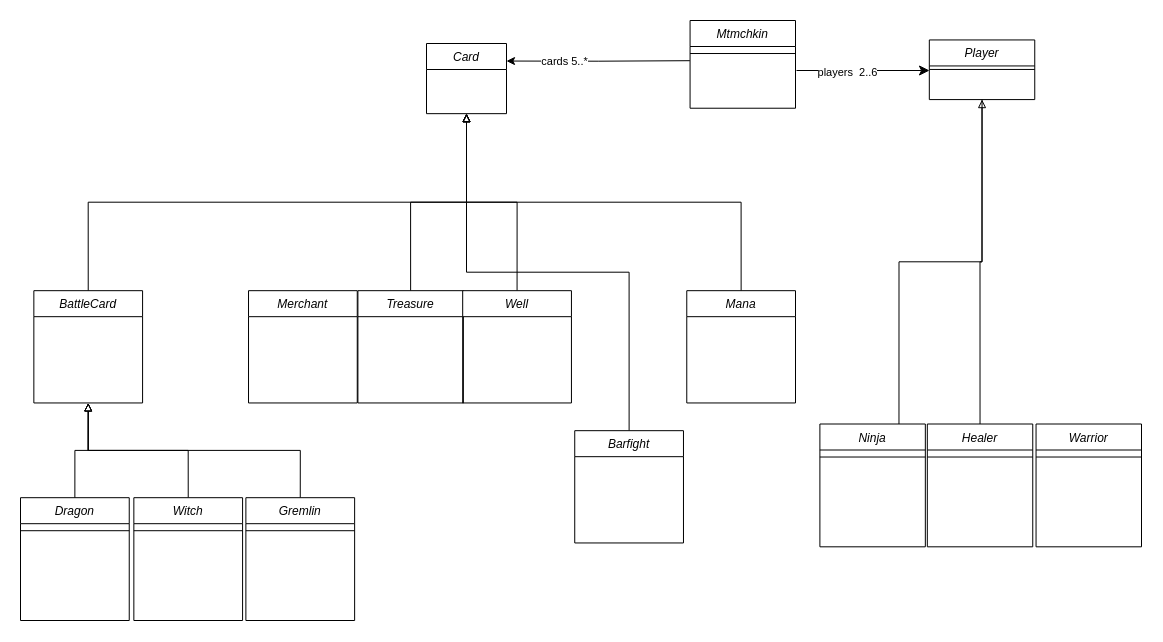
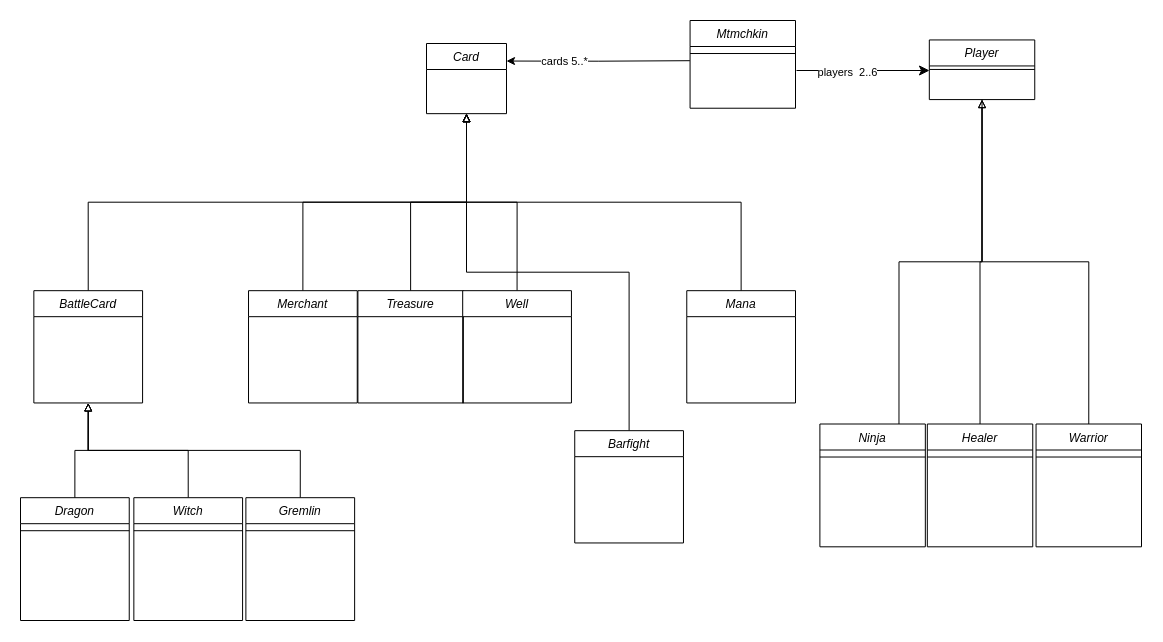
  <mxCell id="0" />
  <mxCell id="1" parent="0" />
  <mxCell id="2" value="" style="group" vertex="1" connectable="0" parent="1"><mxGeometry x="20" y="20" width="1121" height="600" as="geometry" /></mxCell>
  <mxCell id="3" value="Mtmchkin" style="swimlane;fontStyle=2;align=center;verticalAlign=top;childLayout=stackLayout;horizontal=1;startSize=26;horizontalStack=0;resizeParent=1;resizeLast=0;collapsible=1;marginBottom=0;rounded=0;shadow=0;strokeWidth=1;" parent="2" vertex="1"><mxGeometry x="669.568" width="105.444" height="87.719" as="geometry"><mxRectangle x="230" y="140" width="160" height="26" as="alternateBounds" /></mxGeometry></mxCell>
  <mxCell id="4" value="" style="line;html=1;strokeWidth=1;align=left;verticalAlign=middle;spacingTop=-1;spacingLeft=3;spacingRight=3;rotatable=0;labelPosition=right;points=[];portConstraint=eastwest;" parent="3" vertex="1"><mxGeometry y="26" width="105.444" height="14.035" as="geometry" /></mxCell>
  <mxCell id="5" value="Player" style="swimlane;fontStyle=2;align=center;verticalAlign=top;childLayout=stackLayout;horizontal=1;startSize=26;horizontalStack=0;resizeParent=1;resizeLast=0;collapsible=1;marginBottom=0;rounded=0;shadow=0;strokeWidth=1;" parent="2" vertex="1"><mxGeometry x="908.817" y="19.439" width="105.444" height="59.649" as="geometry"><mxRectangle x="230" y="140" width="160" height="26" as="alternateBounds" /></mxGeometry></mxCell>
  <mxCell id="6" value="" style="line;html=1;strokeWidth=1;align=left;verticalAlign=middle;spacingTop=-1;spacingLeft=3;spacingRight=3;rotatable=0;labelPosition=right;points=[];portConstraint=eastwest;" parent="5" vertex="1"><mxGeometry y="26" width="105.444" height="7.018" as="geometry" /></mxCell>
  <mxCell id="7" value="" style="edgeStyle=segmentEdgeStyle;endArrow=classic;html=1;curved=0;rounded=0;endSize=8;startSize=8;" parent="2" edge="1"><mxGeometry width="50" height="50" relative="1" as="geometry"><mxPoint x="776" y="50" as="sourcePoint" /><mxPoint x="909" y="50" as="targetPoint" /><Array as="points"><mxPoint x="776" y="50" /></Array></mxGeometry></mxCell>
  <mxCell id="8" value="players&amp;nbsp; 2..6" style="edgeLabel;html=1;align=center;verticalAlign=middle;resizable=0;points=[];" parent="7" vertex="1" connectable="0"><mxGeometry x="0.349" y="-3" relative="1" as="geometry"><mxPoint x="-40" y="-2" as="offset" /></mxGeometry></mxCell>
  <mxCell id="9" style="edgeStyle=orthogonalEdgeStyle;rounded=0;orthogonalLoop=1;jettySize=auto;html=1;exitX=0.75;exitY=0;exitDx=0;exitDy=0;endArrow=block;endFill=0;entryX=0.5;entryY=1;entryDx=0;entryDy=0;" parent="2" source="10" target="5" edge="1"><mxGeometry relative="1" as="geometry"><mxPoint x="959.539" y="270.175" as="targetPoint" /></mxGeometry></mxCell>
  <mxCell id="10" value="Ninja" style="swimlane;fontStyle=2;align=center;verticalAlign=top;childLayout=stackLayout;horizontal=1;startSize=26;horizontalStack=0;resizeParent=1;resizeLast=0;collapsible=1;marginBottom=0;rounded=0;shadow=0;strokeWidth=1;" parent="2" vertex="1"><mxGeometry x="799.396" y="403.509" width="105.444" height="122.807" as="geometry"><mxRectangle x="230" y="140" width="160" height="26" as="alternateBounds" /></mxGeometry></mxCell>
  <mxCell id="11" value="" style="line;html=1;strokeWidth=1;align=left;verticalAlign=middle;spacingTop=-1;spacingLeft=3;spacingRight=3;rotatable=0;labelPosition=right;points=[];portConstraint=eastwest;" parent="10" vertex="1"><mxGeometry y="26" width="105.444" height="14.035" as="geometry" /></mxCell>
  <mxCell id="12" style="edgeStyle=orthogonalEdgeStyle;rounded=0;orthogonalLoop=1;jettySize=auto;html=1;exitX=0.5;exitY=0;exitDx=0;exitDy=0;endArrow=none;endFill=0;entryX=0.5;entryY=1;entryDx=0;entryDy=0;" parent="2" source="13" target="5" edge="1"><mxGeometry relative="1" as="geometry"><mxPoint x="959.539" y="270.175" as="targetPoint" /></mxGeometry></mxCell>
  <mxCell id="13" value="Healer" style="swimlane;fontStyle=2;align=center;verticalAlign=top;childLayout=stackLayout;horizontal=1;startSize=26;horizontalStack=0;resizeParent=1;resizeLast=0;collapsible=1;marginBottom=0;rounded=0;shadow=0;strokeWidth=1;" parent="2" vertex="1"><mxGeometry x="906.817" y="403.509" width="105.444" height="122.807" as="geometry"><mxRectangle x="230" y="140" width="160" height="26" as="alternateBounds" /></mxGeometry></mxCell>
  <mxCell id="14" value="" style="line;html=1;strokeWidth=1;align=left;verticalAlign=middle;spacingTop=-1;spacingLeft=3;spacingRight=3;rotatable=0;labelPosition=right;points=[];portConstraint=eastwest;" parent="13" vertex="1"><mxGeometry y="26" width="105.444" height="14.035" as="geometry" /></mxCell>
+ <mxCell id="15" style="edgeStyle=orthogonalEdgeStyle;rounded=0;orthogonalLoop=1;jettySize=auto;html=1;exitX=0.5;exitY=0;exitDx=0;exitDy=0;endArrow=block;endFill=0;entryX=0.5;entryY=1;entryDx=0;entryDy=0;" parent="2" source="16" target="5" edge="1"><mxGeometry relative="1" as="geometry"><mxPoint x="959.539" y="270.175" as="targetPoint" /></mxGeometry></mxCell>
  <mxCell id="16" value="Warrior" style="swimlane;fontStyle=2;align=center;verticalAlign=top;childLayout=stackLayout;horizontal=1;startSize=26;horizontalStack=0;resizeParent=1;resizeLast=0;collapsible=1;marginBottom=0;rounded=0;shadow=0;strokeWidth=1;" parent="2" vertex="1"><mxGeometry x="1015.556" y="403.509" width="105.444" height="122.807" as="geometry"><mxRectangle x="230" y="140" width="160" height="26" as="alternateBounds" /></mxGeometry></mxCell>
  <mxCell id="17" value="" style="line;html=1;strokeWidth=1;align=left;verticalAlign=middle;spacingTop=-1;spacingLeft=3;spacingRight=3;rotatable=0;labelPosition=right;points=[];portConstraint=eastwest;" parent="16" vertex="1"><mxGeometry y="26" width="105.444" height="14.035" as="geometry" /></mxCell>
  <mxCell id="18" value="Card" style="swimlane;fontStyle=2;align=center;verticalAlign=top;childLayout=stackLayout;horizontal=1;startSize=26;horizontalStack=0;resizeParent=1;resizeLast=0;collapsible=1;marginBottom=0;rounded=0;shadow=0;strokeWidth=1;" parent="2" vertex="1"><mxGeometry x="406.003" y="22.995" width="80" height="70.175" as="geometry"><mxRectangle x="230" y="140" width="160" height="26" as="alternateBounds" /></mxGeometry></mxCell>
  <mxCell id="19" value="Dragon" style="swimlane;fontStyle=2;align=center;verticalAlign=top;childLayout=stackLayout;horizontal=1;startSize=26;horizontalStack=0;resizeParent=1;resizeLast=0;collapsible=1;marginBottom=0;rounded=0;shadow=0;strokeWidth=1;" parent="2" vertex="1"><mxGeometry y="477.193" width="108.739" height="122.807" as="geometry"><mxRectangle x="230" y="140" width="160" height="26" as="alternateBounds" /></mxGeometry></mxCell>
  <mxCell id="20" value="" style="line;html=1;strokeWidth=1;align=left;verticalAlign=middle;spacingTop=-1;spacingLeft=3;spacingRight=3;rotatable=0;labelPosition=right;points=[];portConstraint=eastwest;" parent="19" vertex="1"><mxGeometry y="26" width="108.739" height="14.035" as="geometry" /></mxCell>
  <mxCell id="21" style="edgeStyle=orthogonalEdgeStyle;rounded=0;orthogonalLoop=1;jettySize=auto;html=1;exitX=0.5;exitY=0;exitDx=0;exitDy=0;endArrow=block;endFill=0;entryX=0.5;entryY=1;entryDx=0;entryDy=0;" parent="2" source="22" target="18" edge="1"><mxGeometry relative="1" as="geometry"><mxPoint x="583.895" y="487.719" as="targetPoint" /></mxGeometry></mxCell>
  <mxCell id="22" value="BattleCard" style="swimlane;fontStyle=2;align=center;verticalAlign=top;childLayout=stackLayout;horizontal=1;startSize=26;horizontalStack=0;resizeParent=1;resizeLast=0;collapsible=1;marginBottom=0;rounded=0;shadow=0;strokeWidth=1;" parent="2" vertex="1"><mxGeometry x="13.352" y="270.175" width="108.739" height="112.281" as="geometry"><mxRectangle x="230" y="140" width="160" height="26" as="alternateBounds" /></mxGeometry></mxCell>
  <mxCell id="23" style="edgeStyle=orthogonalEdgeStyle;rounded=0;orthogonalLoop=1;jettySize=auto;html=1;exitX=0.5;exitY=0;exitDx=0;exitDy=0;entryX=0.5;entryY=1;entryDx=0;entryDy=0;endArrow=block;endFill=0;" parent="2" source="19" target="22" edge="1"><mxGeometry relative="1" as="geometry" /></mxCell>
+ <mxCell id="24" style="edgeStyle=orthogonalEdgeStyle;rounded=0;orthogonalLoop=1;jettySize=auto;html=1;exitX=0.5;exitY=0;exitDx=0;exitDy=0;entryX=0.5;entryY=1;entryDx=0;entryDy=0;endArrow=block;endFill=0;" parent="2" source="25" target="18" edge="1"><mxGeometry relative="1" as="geometry" /></mxCell>
  <mxCell id="25" value="Merchant" style="swimlane;fontStyle=2;align=center;verticalAlign=top;childLayout=stackLayout;horizontal=1;startSize=26;horizontalStack=0;resizeParent=1;resizeLast=0;collapsible=1;marginBottom=0;rounded=0;shadow=0;strokeWidth=1;" parent="2" vertex="1"><mxGeometry x="228.022" y="270.175" width="108.739" height="112.281" as="geometry"><mxRectangle x="230" y="140" width="160" height="26" as="alternateBounds" /></mxGeometry></mxCell>
  <mxCell id="26" style="edgeStyle=orthogonalEdgeStyle;rounded=0;orthogonalLoop=1;jettySize=auto;html=1;exitX=0.5;exitY=0;exitDx=0;exitDy=0;entryX=0.5;entryY=1;entryDx=0;entryDy=0;endArrow=block;endFill=0;" parent="2" source="27" target="18" edge="1"><mxGeometry relative="1" as="geometry" /></mxCell>
  <mxCell id="27" value="Mana" style="swimlane;fontStyle=2;align=center;verticalAlign=top;childLayout=stackLayout;horizontal=1;startSize=26;horizontalStack=0;resizeParent=1;resizeLast=0;collapsible=1;marginBottom=0;rounded=0;shadow=0;strokeWidth=1;" parent="2" vertex="1"><mxGeometry x="666.273" y="270.175" width="108.739" height="112.281" as="geometry"><mxRectangle x="230" y="140" width="160" height="26" as="alternateBounds" /></mxGeometry></mxCell>
  <mxCell id="28" style="edgeStyle=orthogonalEdgeStyle;rounded=0;orthogonalLoop=1;jettySize=auto;html=1;exitX=0.5;exitY=0;exitDx=0;exitDy=0;entryX=0.5;entryY=1;entryDx=0;entryDy=0;endArrow=block;endFill=0;" parent="2" source="29" target="18" edge="1"><mxGeometry relative="1" as="geometry" /></mxCell>
  <mxCell id="29" value="Treasure" style="swimlane;fontStyle=2;align=center;verticalAlign=top;childLayout=stackLayout;horizontal=1;startSize=26;horizontalStack=0;resizeParent=1;resizeLast=0;collapsible=1;marginBottom=0;rounded=0;shadow=0;strokeWidth=1;" parent="2" vertex="1"><mxGeometry x="337.42" y="270.175" width="105.444" height="112.281" as="geometry"><mxRectangle x="230" y="140" width="160" height="26" as="alternateBounds" /></mxGeometry></mxCell>
  <mxCell id="30" style="edgeStyle=orthogonalEdgeStyle;rounded=0;orthogonalLoop=1;jettySize=auto;html=1;exitX=0.5;exitY=0;exitDx=0;exitDy=0;entryX=0.5;entryY=1;entryDx=0;entryDy=0;endArrow=block;endFill=0;" parent="2" source="31" target="18" edge="1"><mxGeometry relative="1" as="geometry" /></mxCell>
  <mxCell id="31" value="Well" style="swimlane;fontStyle=2;align=center;verticalAlign=top;childLayout=stackLayout;horizontal=1;startSize=26;horizontalStack=0;resizeParent=1;resizeLast=0;collapsible=1;marginBottom=0;rounded=0;shadow=0;strokeWidth=1;" parent="2" vertex="1"><mxGeometry x="442.205" y="270.175" width="108.739" height="112.281" as="geometry"><mxRectangle x="230" y="140" width="160" height="26" as="alternateBounds" /></mxGeometry></mxCell>
  <mxCell id="32" style="edgeStyle=orthogonalEdgeStyle;rounded=0;orthogonalLoop=1;jettySize=auto;html=1;exitX=0.5;exitY=0;exitDx=0;exitDy=0;entryX=0.5;entryY=1;entryDx=0;entryDy=0;endArrow=block;endFill=0;" parent="2" source="33" target="18" edge="1"><mxGeometry relative="1" as="geometry" /></mxCell>
  <mxCell id="33" value="Barfight" style="swimlane;fontStyle=2;align=center;verticalAlign=top;childLayout=stackLayout;horizontal=1;startSize=26;horizontalStack=0;resizeParent=1;resizeLast=0;collapsible=1;marginBottom=0;rounded=0;shadow=0;strokeWidth=1;" parent="2" vertex="1"><mxGeometry x="554.239" y="410.175" width="108.739" height="112.281" as="geometry"><mxRectangle x="230" y="140" width="160" height="26" as="alternateBounds" /></mxGeometry></mxCell>
  <mxCell id="34" style="edgeStyle=orthogonalEdgeStyle;rounded=0;orthogonalLoop=1;jettySize=auto;html=1;exitX=0.5;exitY=0;exitDx=0;exitDy=0;entryX=0.5;entryY=1;entryDx=0;entryDy=0;endArrow=block;endFill=0;" parent="2" source="35" target="22" edge="1"><mxGeometry relative="1" as="geometry" /></mxCell>
  <mxCell id="35" value="Witch" style="swimlane;fontStyle=2;align=center;verticalAlign=top;childLayout=stackLayout;horizontal=1;startSize=26;horizontalStack=0;resizeParent=1;resizeLast=0;collapsible=1;marginBottom=0;rounded=0;shadow=0;strokeWidth=1;" parent="2" vertex="1"><mxGeometry x="113.352" y="477.193" width="108.739" height="122.807" as="geometry"><mxRectangle x="230" y="140" width="160" height="26" as="alternateBounds" /></mxGeometry></mxCell>
  <mxCell id="36" value="" style="line;html=1;strokeWidth=1;align=left;verticalAlign=middle;spacingTop=-1;spacingLeft=3;spacingRight=3;rotatable=0;labelPosition=right;points=[];portConstraint=eastwest;" parent="35" vertex="1"><mxGeometry y="26" width="108.739" height="14.035" as="geometry" /></mxCell>
  <mxCell id="37" style="edgeStyle=orthogonalEdgeStyle;rounded=0;orthogonalLoop=1;jettySize=auto;html=1;exitX=0.5;exitY=0;exitDx=0;exitDy=0;entryX=0.5;entryY=1;entryDx=0;entryDy=0;endArrow=block;endFill=0;" parent="2" source="38" target="22" edge="1"><mxGeometry relative="1" as="geometry" /></mxCell>
  <mxCell id="38" value="Gremlin" style="swimlane;fontStyle=2;align=center;verticalAlign=top;childLayout=stackLayout;horizontal=1;startSize=26;horizontalStack=0;resizeParent=1;resizeLast=0;collapsible=1;marginBottom=0;rounded=0;shadow=0;strokeWidth=1;" parent="2" vertex="1"><mxGeometry x="225.386" y="477.193" width="108.739" height="122.807" as="geometry"><mxRectangle x="230" y="140" width="160" height="26" as="alternateBounds" /></mxGeometry></mxCell>
  <mxCell id="39" value="" style="line;html=1;strokeWidth=1;align=left;verticalAlign=middle;spacingTop=-1;spacingLeft=3;spacingRight=3;rotatable=0;labelPosition=right;points=[];portConstraint=eastwest;" parent="38" vertex="1"><mxGeometry y="26" width="108.739" height="14.035" as="geometry" /></mxCell>
  <mxCell id="40" style="edgeStyle=orthogonalEdgeStyle;rounded=0;orthogonalLoop=1;jettySize=auto;html=1;entryX=1;entryY=0.25;entryDx=0;entryDy=0;endArrow=classic;endFill=1;exitX=-0.002;exitY=0.193;exitDx=0;exitDy=0;exitPerimeter=0;" parent="2" target="18" edge="1"><mxGeometry relative="1" as="geometry"><mxPoint x="669.358" y="40.2" as="sourcePoint" /></mxGeometry></mxCell>
  <mxCell id="41" value="cards 5..*" style="edgeLabel;html=1;align=center;verticalAlign=middle;resizable=0;points=[];" parent="40" vertex="1" connectable="0"><mxGeometry x="0.375" relative="1" as="geometry"><mxPoint as="offset" /></mxGeometry></mxCell>
